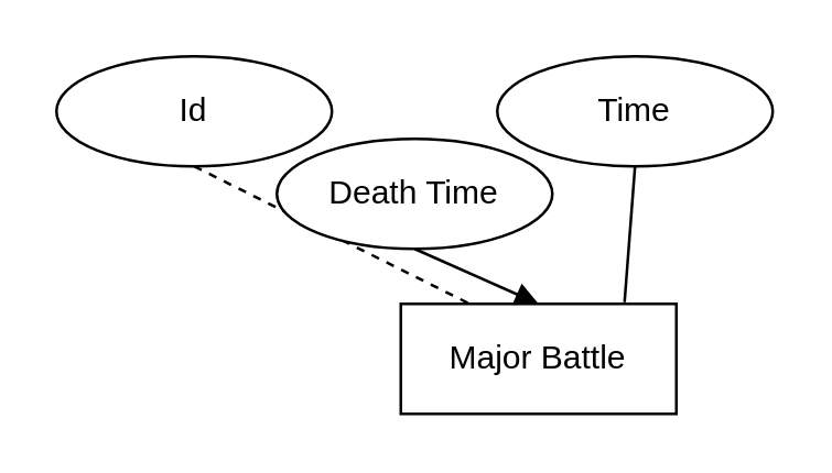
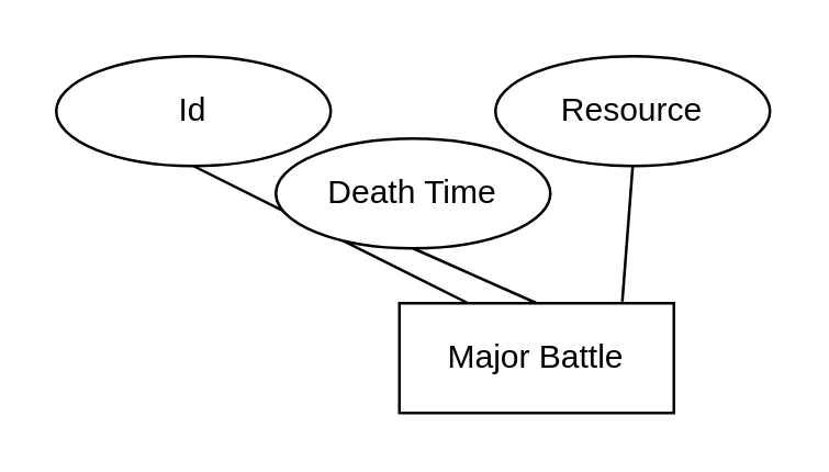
  <mxCell id="0" />
  <mxCell id="1" parent="0" />
  <mxCell id="2" value="Major Battle" style="whiteSpace=wrap;html=1;align=center;" vertex="1" parent="1"><mxGeometry x="145" y="110" width="100" height="40" as="geometry" /></mxCell>
  <mxCell id="3" value="Id" style="ellipse;whiteSpace=wrap;html=1;align=center;" vertex="1" parent="1"><mxGeometry x="20" y="20" width="100" height="40" as="geometry" /></mxCell>
- <mxCell id="4" value="" style="endArrow=none;html=1;rounded=0;exitX=0.5;exitY=1;exitDx=0;exitDy=0;entryX=0.25;entryY=0;entryDx=0;entryDy=0;dashed=1;" edge="1" parent="1" source="3" target="2"><mxGeometry relative="1" as="geometry"><mxPoint x="90" y="70" as="sourcePoint" /><mxPoint x="250" y="70" as="targetPoint" /></mxGeometry></mxCell>
+ <mxCell id="4" value="" style="endArrow=none;html=1;rounded=0;exitX=0.5;exitY=1;exitDx=0;exitDy=0;entryX=0.25;entryY=0;entryDx=0;entryDy=0;" edge="1" parent="1" source="3" target="2"><mxGeometry relative="1" as="geometry"><mxPoint x="90" y="70" as="sourcePoint" /><mxPoint x="250" y="70" as="targetPoint" /></mxGeometry></mxCell>
  <mxCell id="5" value="Death Time" style="ellipse;whiteSpace=wrap;html=1;align=center;" vertex="1" parent="1"><mxGeometry x="100" y="50" width="100" height="40" as="geometry" /></mxCell>
- <mxCell id="6" value="" style="endArrow=block;html=1;rounded=0;exitX=0.5;exitY=1;exitDx=0;exitDy=0;entryX=0.5;entryY=0;entryDx=0;entryDy=0;" edge="1" parent="1" source="5" target="2"><mxGeometry relative="1" as="geometry"><mxPoint x="180" y="60" as="sourcePoint" /><mxPoint x="215" y="100" as="targetPoint" /></mxGeometry></mxCell>
- <mxCell id="7" value="Time" style="ellipse;whiteSpace=wrap;html=1;align=center;" vertex="1" parent="1"><mxGeometry x="180" y="20" width="100" height="40" as="geometry" /></mxCell>
+ <mxCell id="6" value="" style="endArrow=none;html=1;rounded=0;exitX=0.5;exitY=1;exitDx=0;exitDy=0;entryX=0.5;entryY=0;entryDx=0;entryDy=0;" edge="1" parent="1" source="5" target="2"><mxGeometry relative="1" as="geometry"><mxPoint x="180" y="60" as="sourcePoint" /><mxPoint x="215" y="100" as="targetPoint" /></mxGeometry></mxCell>
+ <mxCell id="7" value="Resource" style="ellipse;whiteSpace=wrap;html=1;align=center;" vertex="1" parent="1"><mxGeometry x="180" y="20" width="100" height="40" as="geometry" /></mxCell>
  <mxCell id="8" value="" style="endArrow=none;html=1;rounded=0;exitX=0.5;exitY=1;exitDx=0;exitDy=0;entryX=0.812;entryY=-0.015;entryDx=0;entryDy=0;entryPerimeter=0;" edge="1" parent="1" source="7" target="2"><mxGeometry relative="1" as="geometry"><mxPoint x="160" y="40" as="sourcePoint" /><mxPoint x="195" y="80" as="targetPoint" /></mxGeometry></mxCell>
